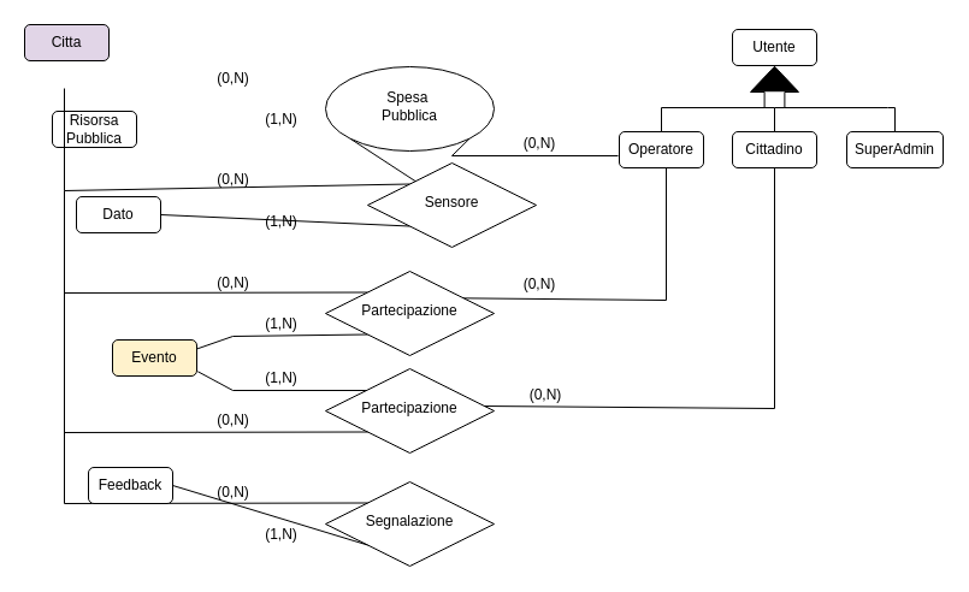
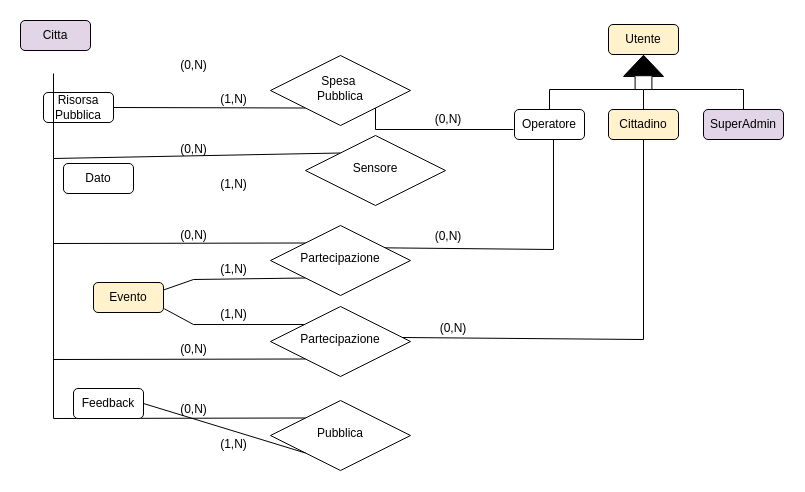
  <mxCell id="0" />
  <mxCell id="1" parent="0" />
- <mxCell id="2" value="Utente" style="rounded=1;whiteSpace=wrap;html=1;fontSize=12;glass=0;strokeWidth=1;shadow=0;" parent="1" vertex="1"><mxGeometry x="608" y="24" width="70" height="30" as="geometry" /></mxCell>
+ <mxCell id="2" value="Utente" style="rounded=1;whiteSpace=wrap;html=1;fontSize=12;glass=0;strokeWidth=1;shadow=0;fillColor=#fff2cc;" parent="1" vertex="1"><mxGeometry x="608" y="24" width="70" height="30" as="geometry" /></mxCell>
  <mxCell id="3" style="edgeStyle=none;rounded=0;html=1;entryX=0.812;entryY=0.319;entryDx=0;entryDy=0;endArrow=none;endFill=0;entryPerimeter=0;exitX=0.557;exitY=1;exitDx=0;exitDy=0;exitPerimeter=0;" parent="1" source="4" target="12" edge="1"><mxGeometry relative="1" as="geometry"><mxPoint x="513" y="245" as="sourcePoint" /><mxPoint x="755.5" y="254" as="targetPoint" /><Array as="points"><mxPoint x="553" y="249" /></Array></mxGeometry></mxCell>
  <mxCell id="4" value="Operatore" style="rounded=1;whiteSpace=wrap;html=1;fontSize=12;glass=0;strokeWidth=1;shadow=0;" parent="1" vertex="1"><mxGeometry x="514" y="109" width="70" height="30" as="geometry" /></mxCell>
  <mxCell id="5" style="edgeStyle=orthogonalEdgeStyle;rounded=0;orthogonalLoop=1;jettySize=auto;html=1;exitX=0.5;exitY=1;exitDx=0;exitDy=0;" parent="1" edge="1"><mxGeometry relative="1" as="geometry"><mxPoint x="783" y="116" as="sourcePoint" /><mxPoint x="783" y="116" as="targetPoint" /></mxGeometry></mxCell>
  <mxCell id="6" style="edgeStyle=orthogonalEdgeStyle;rounded=0;orthogonalLoop=1;jettySize=auto;html=1;exitX=0.5;exitY=1;exitDx=0;exitDy=0;" parent="1" edge="1"><mxGeometry relative="1" as="geometry"><mxPoint x="338" y="23" as="sourcePoint" /><mxPoint x="338" y="23" as="targetPoint" /></mxGeometry></mxCell>
  <mxCell id="7" value="Citta" style="rounded=1;whiteSpace=wrap;html=1;fontSize=12;glass=0;strokeWidth=1;shadow=0;fillColor=#e1d5e7;" parent="1" vertex="1"><mxGeometry x="20" y="20" width="70" height="30" as="geometry" /></mxCell>
  <mxCell id="8" value="Risorsa Pubblica" style="rounded=1;whiteSpace=wrap;html=1;fontSize=12;glass=0;strokeWidth=1;shadow=0;" parent="1" vertex="1"><mxGeometry x="43" y="92" width="70" height="30" as="geometry" /></mxCell>
  <mxCell id="9" value="Dato" style="rounded=1;whiteSpace=wrap;html=1;fontSize=12;glass=0;strokeWidth=1;shadow=0;" parent="1" vertex="1"><mxGeometry x="63" y="163" width="70" height="30" as="geometry" /></mxCell>
  <mxCell id="10" style="edgeStyle=none;rounded=0;html=1;exitX=0;exitY=1;exitDx=0;exitDy=0;entryX=1;entryY=0.25;entryDx=0;entryDy=0;endArrow=none;endFill=0;" parent="1" source="12" target="13" edge="1"><mxGeometry relative="1" as="geometry"><Array as="points"><mxPoint x="193" y="279" /></Array></mxGeometry></mxCell>
  <mxCell id="11" style="edgeStyle=none;rounded=0;html=1;exitX=0;exitY=0;exitDx=0;exitDy=0;endArrow=none;endFill=0;" parent="1" source="12" edge="1"><mxGeometry relative="1" as="geometry"><mxPoint x="53" y="158" as="targetPoint" /><mxPoint x="305" y="237.5" as="sourcePoint" /><Array as="points"><mxPoint x="53" y="243" /></Array></mxGeometry></mxCell>
  <mxCell id="12" value="Partecipazione" style="rhombus;whiteSpace=wrap;html=1;shadow=0;fontFamily=Helvetica;fontSize=12;align=center;strokeWidth=1;spacing=6;spacingTop=-4;" parent="1" vertex="1"><mxGeometry x="270" y="225" width="140" height="70" as="geometry" /></mxCell>
  <mxCell id="13" value="Evento" style="rounded=1;whiteSpace=wrap;html=1;fontSize=12;glass=0;strokeWidth=1;shadow=0;fillColor=#fff2cc;" parent="1" vertex="1"><mxGeometry x="93" y="282" width="70" height="30" as="geometry" /></mxCell>
- <mxCell id="14" style="edgeStyle=none;rounded=0;html=1;exitX=0;exitY=1;exitDx=0;exitDy=0;endArrow=none;endFill=0;" parent="1" source="15" target="18" edge="1"><mxGeometry relative="1" as="geometry" /></mxCell>
- <mxCell id="15" value="Spesa&amp;nbsp;&lt;div&gt;Pubblica&lt;/div&gt;" style="ellipse;whiteSpace=wrap;html=1;shadow=0;fontFamily=Helvetica;fontSize=12;align=center;strokeWidth=1;spacing=6;spacingTop=-4;" parent="1" vertex="1"><mxGeometry x="270" y="55" width="140" height="70" as="geometry" /></mxCell>
- <mxCell id="16" style="edgeStyle=none;rounded=0;html=1;exitX=0;exitY=1;exitDx=0;exitDy=0;entryX=1;entryY=0.5;entryDx=0;entryDy=0;endArrow=none;endFill=0;" parent="1" source="18" target="9" edge="1"><mxGeometry relative="1" as="geometry" /></mxCell>
+ <mxCell id="14" style="edgeStyle=none;rounded=0;html=1;exitX=0;exitY=1;exitDx=0;exitDy=0;entryX=1;entryY=0.5;entryDx=0;entryDy=0;endArrow=none;endFill=0;" parent="1" source="15" target="8" edge="1"><mxGeometry relative="1" as="geometry" /></mxCell>
+ <mxCell id="15" value="Spesa&amp;nbsp;&lt;div&gt;Pubblica&lt;/div&gt;" style="rhombus;whiteSpace=wrap;html=1;shadow=0;fontFamily=Helvetica;fontSize=12;align=center;strokeWidth=1;spacing=6;spacingTop=-4;" parent="1" vertex="1"><mxGeometry x="270" y="55" width="140" height="70" as="geometry" /></mxCell>
  <mxCell id="17" style="edgeStyle=none;rounded=0;html=1;exitX=0;exitY=0;exitDx=0;exitDy=0;endArrow=none;endFill=0;" parent="1" source="18" edge="1"><mxGeometry relative="1" as="geometry"><mxPoint x="53" y="73" as="targetPoint" /><Array as="points"><mxPoint x="53" y="158" /></Array></mxGeometry></mxCell>
  <mxCell id="18" value="Sensore" style="rhombus;whiteSpace=wrap;html=1;shadow=0;fontFamily=Helvetica;fontSize=12;align=center;strokeWidth=1;spacing=6;spacingTop=-4;" parent="1" vertex="1"><mxGeometry x="305" y="135" width="140" height="70" as="geometry" /></mxCell>
- <mxCell id="19" value="Segnalazione" style="rhombus;whiteSpace=wrap;html=1;shadow=0;fontFamily=Helvetica;fontSize=12;align=center;strokeWidth=1;spacing=6;spacingTop=-4;" parent="1" vertex="1"><mxGeometry x="270" y="400" width="140" height="70" as="geometry" /></mxCell>
+ <mxCell id="19" value="Pubblica" style="rhombus;whiteSpace=wrap;html=1;shadow=0;fontFamily=Helvetica;fontSize=12;align=center;strokeWidth=1;spacing=6;spacingTop=-4;" parent="1" vertex="1"><mxGeometry x="270" y="400" width="140" height="70" as="geometry" /></mxCell>
  <mxCell id="20" value="(0,N)" style="text;html=1;align=center;verticalAlign=middle;whiteSpace=wrap;rounded=0;" parent="1" vertex="1"><mxGeometry x="423" y="226" width="50" height="20" as="geometry" /></mxCell>
  <mxCell id="21" style="edgeStyle=none;rounded=0;html=1;exitX=0;exitY=1;exitDx=0;exitDy=0;entryX=1;entryY=0.5;entryDx=0;entryDy=0;endArrow=none;endFill=0;" parent="1" target="23" edge="1"><mxGeometry relative="1" as="geometry"><mxPoint x="305" y="452.5" as="sourcePoint" /></mxGeometry></mxCell>
  <mxCell id="22" style="edgeStyle=none;rounded=0;html=1;exitX=0;exitY=0;exitDx=0;exitDy=0;endArrow=none;endFill=0;" parent="1" edge="1"><mxGeometry relative="1" as="geometry"><mxPoint x="53" y="333" as="targetPoint" /><mxPoint x="305" y="417.5" as="sourcePoint" /><Array as="points"><mxPoint x="53" y="418" /></Array></mxGeometry></mxCell>
  <mxCell id="23" value="Feedback" style="rounded=1;whiteSpace=wrap;html=1;fontSize=12;glass=0;strokeWidth=1;shadow=0;" parent="1" vertex="1"><mxGeometry x="73" y="388" width="70" height="30" as="geometry" /></mxCell>
  <mxCell id="24" value="(0,N)" style="text;html=1;align=center;verticalAlign=middle;resizable=0;points=[];autosize=1;strokeColor=none;fillColor=none;" parent="1" vertex="1"><mxGeometry x="168" y="50" width="50" height="30" as="geometry" /></mxCell>
  <mxCell id="25" value="(0,N)" style="text;html=1;align=center;verticalAlign=middle;resizable=0;points=[];autosize=1;strokeColor=none;fillColor=none;" parent="1" vertex="1"><mxGeometry x="168" y="134" width="50" height="30" as="geometry" /></mxCell>
  <mxCell id="26" value="(0,N)" style="text;html=1;align=center;verticalAlign=middle;resizable=0;points=[];autosize=1;strokeColor=none;fillColor=none;" parent="1" vertex="1"><mxGeometry x="168" y="220" width="50" height="30" as="geometry" /></mxCell>
  <mxCell id="27" value="(0,N)" style="text;html=1;align=center;verticalAlign=middle;resizable=0;points=[];autosize=1;strokeColor=none;fillColor=none;" parent="1" vertex="1"><mxGeometry x="168" y="394" width="50" height="30" as="geometry" /></mxCell>
  <mxCell id="28" value="(1,N)" style="text;html=1;align=center;verticalAlign=middle;resizable=0;points=[];autosize=1;strokeColor=none;fillColor=none;" parent="1" vertex="1"><mxGeometry x="208" y="84" width="50" height="30" as="geometry" /></mxCell>
  <mxCell id="29" value="(1,N)" style="text;html=1;align=center;verticalAlign=middle;resizable=0;points=[];autosize=1;strokeColor=none;fillColor=none;" parent="1" vertex="1"><mxGeometry x="208" y="169" width="50" height="30" as="geometry" /></mxCell>
  <mxCell id="30" value="(1,N)" style="text;html=1;align=center;verticalAlign=middle;resizable=0;points=[];autosize=1;strokeColor=none;fillColor=none;" parent="1" vertex="1"><mxGeometry x="208" y="254" width="50" height="30" as="geometry" /></mxCell>
  <mxCell id="31" value="(1,N)" style="text;html=1;align=center;verticalAlign=middle;resizable=0;points=[];autosize=1;strokeColor=none;fillColor=none;" parent="1" vertex="1"><mxGeometry x="208" y="429" width="50" height="30" as="geometry" /></mxCell>
- <mxCell id="32" value="Cittadino" style="rounded=1;whiteSpace=wrap;html=1;fontSize=12;glass=0;strokeWidth=1;shadow=0;" parent="1" vertex="1"><mxGeometry x="608" y="109" width="70" height="30" as="geometry" /></mxCell>
- <mxCell id="33" value="SuperAdmin" style="rounded=1;whiteSpace=wrap;html=1;fontSize=12;glass=0;strokeWidth=1;shadow=0;" parent="1" vertex="1"><mxGeometry x="703" y="109" width="80" height="30" as="geometry" /></mxCell>
+ <mxCell id="32" value="Cittadino" style="rounded=1;whiteSpace=wrap;html=1;fontSize=12;glass=0;strokeWidth=1;shadow=0;fillColor=#fff2cc;" parent="1" vertex="1"><mxGeometry x="608" y="109" width="70" height="30" as="geometry" /></mxCell>
+ <mxCell id="33" value="SuperAdmin" style="rounded=1;whiteSpace=wrap;html=1;fontSize=12;glass=0;strokeWidth=1;shadow=0;fillColor=#e1d5e7;" parent="1" vertex="1"><mxGeometry x="703" y="109" width="80" height="30" as="geometry" /></mxCell>
  <mxCell id="34" value="" style="endArrow=none;html=1;rounded=0;entryX=0.5;entryY=0;entryDx=0;entryDy=0;" parent="1" target="4" edge="1"><mxGeometry width="50" height="50" relative="1" as="geometry"><mxPoint x="643" y="89" as="sourcePoint" /><mxPoint x="549" y="115" as="targetPoint" /><Array as="points"><mxPoint x="643" y="109" /><mxPoint x="643" y="89" /><mxPoint x="549" y="89" /></Array></mxGeometry></mxCell>
  <mxCell id="35" value="" style="endArrow=none;html=1;rounded=0;entryX=0.5;entryY=0;entryDx=0;entryDy=0;exitX=0.5;exitY=0;exitDx=0;exitDy=0;" parent="1" source="33" edge="1"><mxGeometry width="50" height="50" relative="1" as="geometry"><mxPoint x="743" y="89" as="sourcePoint" /><mxPoint x="643" y="109" as="targetPoint" /><Array as="points"><mxPoint x="743" y="89" /><mxPoint x="737" y="89" /><mxPoint x="643" y="89" /></Array></mxGeometry></mxCell>
  <mxCell id="36" value="" style="html=1;shadow=0;dashed=0;align=center;verticalAlign=middle;shape=mxgraph.arrows2.arrow;dy=0.58;dx=17;direction=north;notch=0;" parent="1" vertex="1"><mxGeometry x="623" y="59" width="40" height="30" as="geometry" /></mxCell>
  <mxCell id="37" value="" style="triangle;whiteSpace=wrap;html=1;rotation=-90;fillColor=#000000;" parent="1" vertex="1"><mxGeometry x="632.78" y="45.63" width="20.44" height="38.75" as="geometry" /></mxCell>
  <mxCell id="38" style="edgeStyle=none;rounded=0;html=1;exitX=0;exitY=1;exitDx=0;exitDy=0;entryX=1.012;entryY=0.876;entryDx=0;entryDy=0;endArrow=none;endFill=0;entryPerimeter=0;" parent="1" target="13" edge="1"><mxGeometry relative="1" as="geometry"><mxPoint x="304" y="324" as="sourcePoint" /><mxPoint x="162" y="324" as="targetPoint" /><Array as="points"><mxPoint x="193" y="324" /></Array></mxGeometry></mxCell>
  <mxCell id="39" value="Partecipazione" style="rhombus;whiteSpace=wrap;html=1;shadow=0;fontFamily=Helvetica;fontSize=12;align=center;strokeWidth=1;spacing=6;spacingTop=-4;" parent="1" vertex="1"><mxGeometry x="270" y="306" width="140" height="70" as="geometry" /></mxCell>
  <mxCell id="40" value="(1,N)" style="text;html=1;align=center;verticalAlign=middle;resizable=0;points=[];autosize=1;strokeColor=none;fillColor=none;" parent="1" vertex="1"><mxGeometry x="208" y="299" width="50" height="30" as="geometry" /></mxCell>
  <mxCell id="41" value="(0,N)" style="text;html=1;align=center;verticalAlign=middle;resizable=0;points=[];autosize=1;strokeColor=none;fillColor=none;" parent="1" vertex="1"><mxGeometry x="168" y="334" width="50" height="30" as="geometry" /></mxCell>
  <mxCell id="42" style="edgeStyle=none;rounded=0;html=1;exitX=0;exitY=0;exitDx=0;exitDy=0;endArrow=none;endFill=0;" parent="1" edge="1"><mxGeometry relative="1" as="geometry"><mxPoint x="53" y="239" as="targetPoint" /><mxPoint x="305" y="358.5" as="sourcePoint" /><Array as="points"><mxPoint x="53" y="359" /></Array></mxGeometry></mxCell>
  <mxCell id="43" style="edgeStyle=none;rounded=0;html=1;entryX=0.939;entryY=0.443;entryDx=0;entryDy=0;endArrow=none;endFill=0;entryPerimeter=0;exitX=0.5;exitY=1;exitDx=0;exitDy=0;" parent="1" source="32" target="39" edge="1"><mxGeometry relative="1" as="geometry"><mxPoint x="567" y="227" as="sourcePoint" /><mxPoint x="398" y="335" as="targetPoint" /><Array as="points"><mxPoint x="643" y="339" /></Array></mxGeometry></mxCell>
  <mxCell id="44" value="" style="endArrow=none;html=1;rounded=0;exitX=1;exitY=1;exitDx=0;exitDy=0;" parent="1" source="15" edge="1"><mxGeometry width="50" height="50" relative="1" as="geometry"><mxPoint x="383" y="279" as="sourcePoint" /><mxPoint x="513" y="129" as="targetPoint" /><Array as="points"><mxPoint x="375" y="129" /></Array></mxGeometry></mxCell>
  <mxCell id="45" value="(0,N)" style="text;html=1;align=center;verticalAlign=middle;whiteSpace=wrap;rounded=0;" parent="1" vertex="1"><mxGeometry x="423" y="109" width="50" height="20" as="geometry" /></mxCell>
  <mxCell id="46" value="(0,N)" style="text;html=1;align=center;verticalAlign=middle;whiteSpace=wrap;rounded=0;" parent="1" vertex="1"><mxGeometry x="428" y="318" width="50" height="20" as="geometry" /></mxCell>
